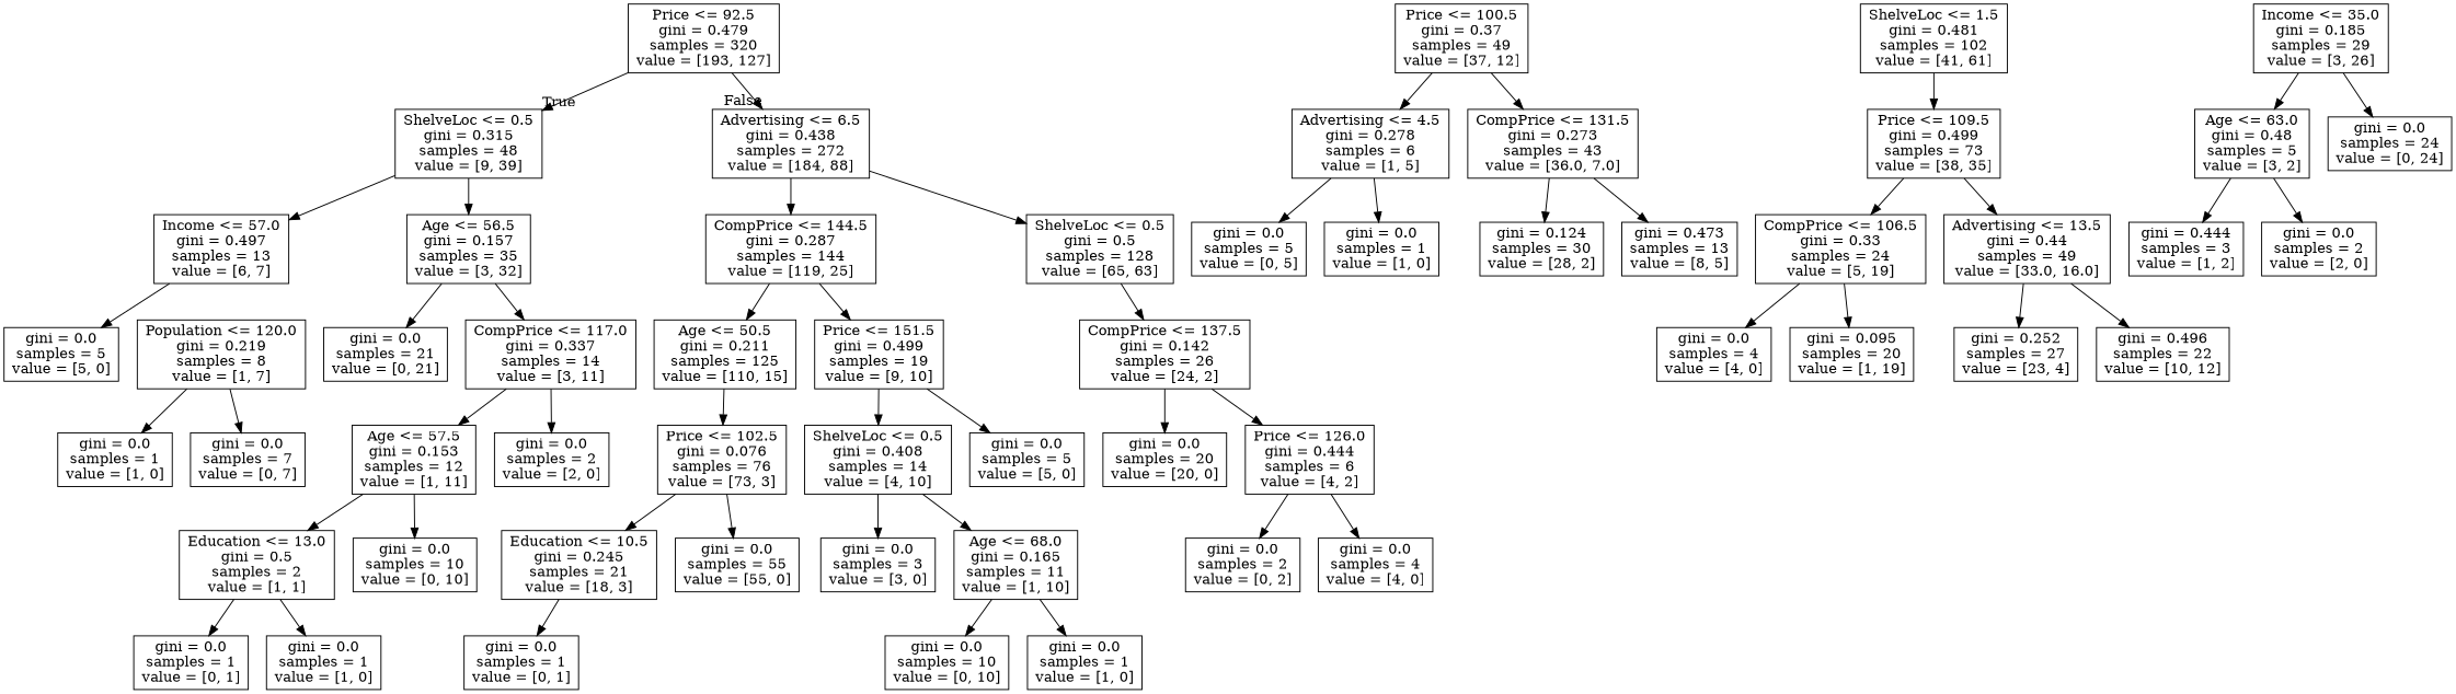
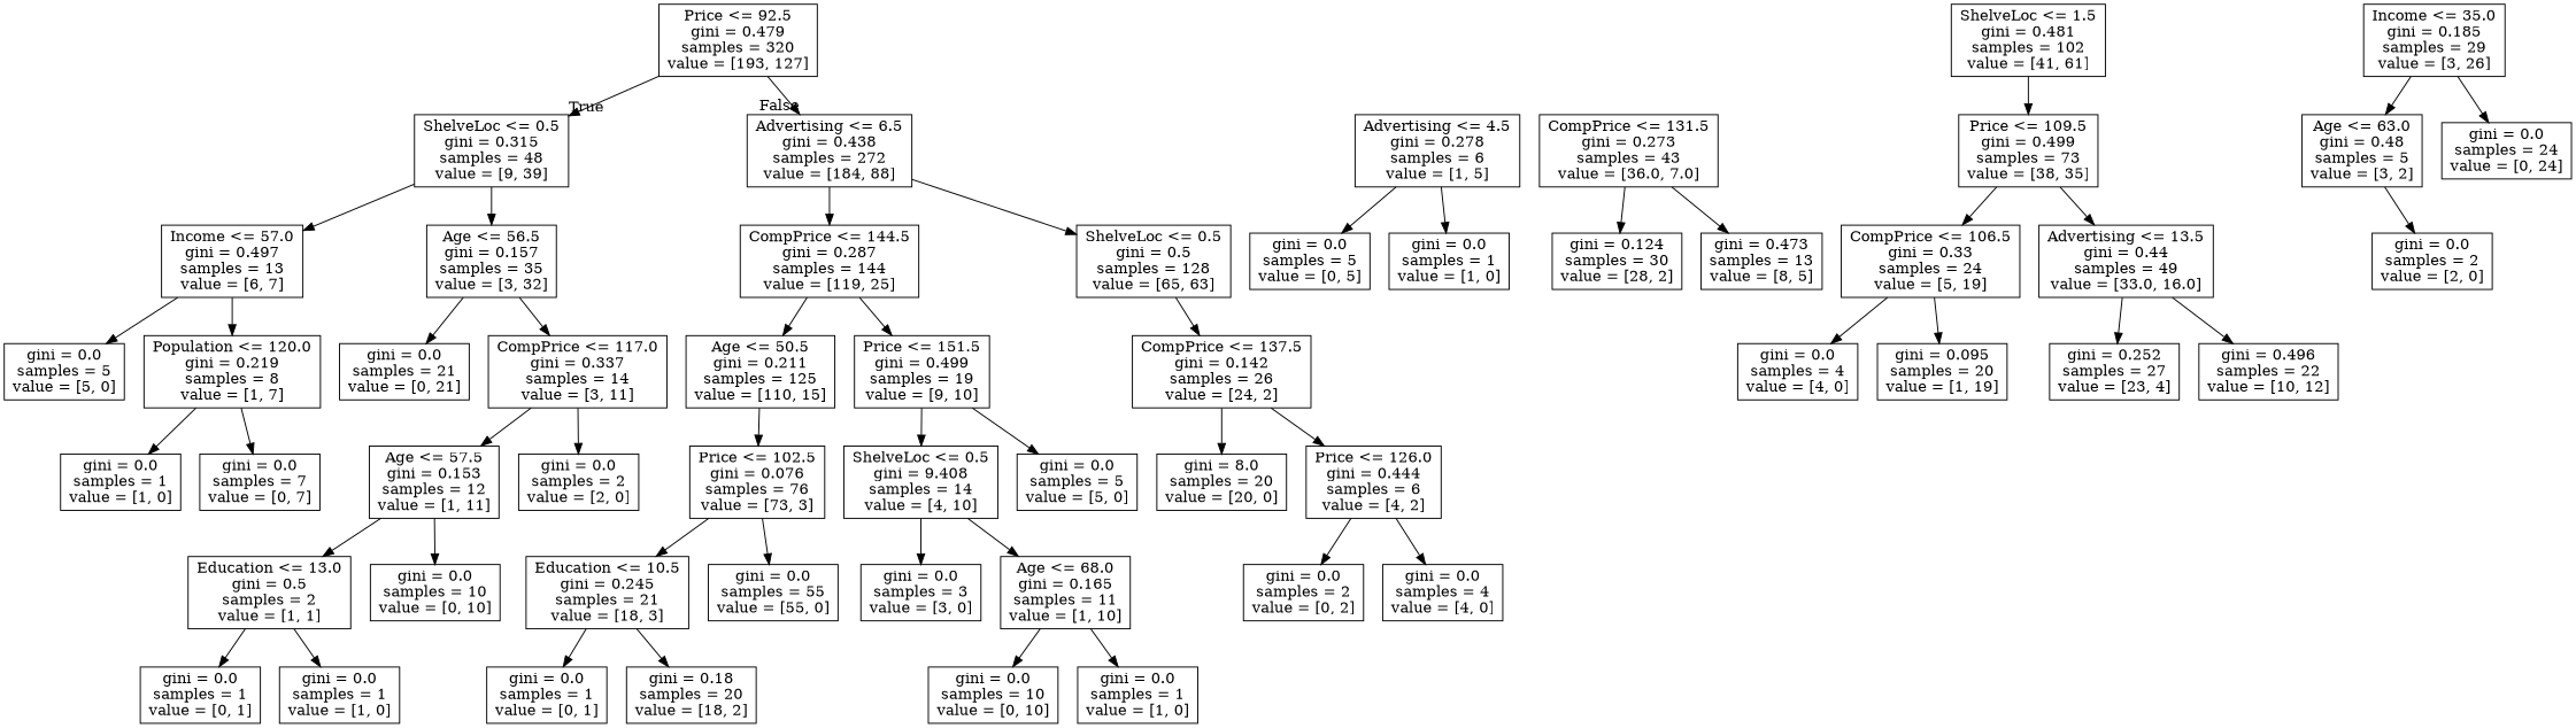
  digraph {
    fontname="DejaVu Serif"
    node [fontname="DejaVu Serif" shape=box]
    edge [fontname="DejaVu Serif"]
    n1 [label="Price <= 92.5\ngini = 0.479\nsamples = 320\nvalue = [193, 127]"]
    n2 [label="ShelveLoc <= 0.5\ngini = 0.315\nsamples = 48\nvalue = [9, 39]"]
    n3 [label="Advertising <= 6.5\ngini = 0.438\nsamples = 272\nvalue = [184, 88]"]
    n4 [label="Income <= 57.0\ngini = 0.497\nsamples = 13\nvalue = [6, 7]"]
    n5 [label="Age <= 56.5\ngini = 0.157\nsamples = 35\nvalue = [3, 32]"]
    n6 [label="CompPrice <= 144.5\ngini = 0.287\nsamples = 144\nvalue = [119, 25]"]
    n7 [label="ShelveLoc <= 0.5\ngini = 0.5\nsamples = 128\nvalue = [65, 63]"]
    n8 [label="gini = 0.0\nsamples = 5\nvalue = [5, 0]"]
    n9 [label="Population <= 120.0\ngini = 0.219\nsamples = 8\nvalue = [1, 7]"]
    n10 [label="gini = 0.0\nsamples = 21\nvalue = [0, 21]"]
    n11 [label="CompPrice <= 117.0\ngini = 0.337\nsamples = 14\nvalue = [3, 11]"]
    n12 [label="gini = 0.0\nsamples = 1\nvalue = [1, 0]"]
    n13 [label="gini = 0.0\nsamples = 7\nvalue = [0, 7]"]
    n14 [label="Age <= 57.5\ngini = 0.153\nsamples = 12\nvalue = [1, 11]"]
    n15 [label="gini = 0.0\nsamples = 2\nvalue = [2, 0]"]
    n16 [label="Education <= 13.0\ngini = 0.5\nsamples = 2\nvalue = [1, 1]"]
    n17 [label="gini = 0.0\nsamples = 10\nvalue = [0, 10]"]
    n18 [label="gini = 0.0\nsamples = 1\nvalue = [0, 1]"]
    n19 [label="gini = 0.0\nsamples = 1\nvalue = [1, 0]"]
    n20 [label="Age <= 50.5\ngini = 0.211\nsamples = 125\nvalue = [110, 15]"]
    n21 [label="Price <= 151.5\ngini = 0.499\nsamples = 19\nvalue = [9, 10]"]
    n22 [label="CompPrice <= 137.5\ngini = 0.142\nsamples = 26\nvalue = [24, 2]"]
    n23 [label="Price <= 102.5\ngini = 0.076\nsamples = 76\nvalue = [73, 3]"]
-   n24 [label="ShelveLoc <= 0.5\ngini = 0.408\nsamples = 14\nvalue = [4, 10]"]
+   n24 [label="ShelveLoc <= 0.5\ngini = 9.408\nsamples = 14\nvalue = [4, 10]"]
    n25 [label="gini = 0.0\nsamples = 5\nvalue = [5, 0]"]
-   n26 [label="Price <= 100.5\ngini = 0.37\nsamples = 49\nvalue = [37, 12]"]
    n27 [label="Advertising <= 4.5\ngini = 0.278\nsamples = 6\nvalue = [1, 5]"]
    n28 [label="CompPrice <= 131.5\ngini = 0.273\nsamples = 43\nvalue = [36.0, 7.0]"]
    n29 [label="Education <= 10.5\ngini = 0.245\nsamples = 21\nvalue = [18, 3]"]
    n30 [label="gini = 0.0\nsamples = 55\nvalue = [55, 0]"]
    n31 [label="gini = 0.0\nsamples = 5\nvalue = [0, 5]"]
    n32 [label="gini = 0.0\nsamples = 1\nvalue = [1, 0]"]
    n33 [label="gini = 0.124\nsamples = 30\nvalue = [28, 2]"]
    n34 [label="gini = 0.473\nsamples = 13\nvalue = [8, 5]"]
    n35 [label="gini = 0.0\nsamples = 1\nvalue = [0, 1]"]
+   n36 [label="gini = 0.18\nsamples = 20\nvalue = [18, 2]"]
    n37 [label="gini = 0.0\nsamples = 3\nvalue = [3, 0]"]
    n38 [label="Age <= 68.0\ngini = 0.165\nsamples = 11\nvalue = [1, 10]"]
    n39 [label="gini = 0.0\nsamples = 10\nvalue = [0, 10]"]
    n40 [label="gini = 0.0\nsamples = 1\nvalue = [1, 0]"]
-   n41 [label="gini = 0.0\nsamples = 20\nvalue = [20, 0]"]
+   n41 [label="gini = 8.0\nsamples = 20\nvalue = [20, 0]"]
    n42 [label="Price <= 126.0\ngini = 0.444\nsamples = 6\nvalue = [4, 2]"]
    n43 [label="ShelveLoc <= 1.5\ngini = 0.481\nsamples = 102\nvalue = [41, 61]"]
    n44 [label="Price <= 109.5\ngini = 0.499\nsamples = 73\nvalue = [38, 35]"]
    n45 [label="gini = 0.0\nsamples = 2\nvalue = [0, 2]"]
    n46 [label="gini = 0.0\nsamples = 4\nvalue = [4, 0]"]
    n47 [label="Income <= 35.0\ngini = 0.185\nsamples = 29\nvalue = [3, 26]"]
    n48 [label="Age <= 63.0\ngini = 0.48\nsamples = 5\nvalue = [3, 2]"]
    n49 [label="gini = 0.0\nsamples = 24\nvalue = [0, 24]"]
    n50 [label="CompPrice <= 106.5\ngini = 0.33\nsamples = 24\nvalue = [5, 19]"]
    n51 [label="Advertising <= 13.5\ngini = 0.44\nsamples = 49\nvalue = [33.0, 16.0]"]
-   n52 [label="gini = 0.444\nsamples = 3\nvalue = [1, 2]"]
    n53 [label="gini = 0.0\nsamples = 2\nvalue = [2, 0]"]
    n54 [label="gini = 0.0\nsamples = 4\nvalue = [4, 0]"]
    n55 [label="gini = 0.095\nsamples = 20\nvalue = [1, 19]"]
    n56 [label="gini = 0.252\nsamples = 27\nvalue = [23, 4]"]
    n57 [label="gini = 0.496\nsamples = 22\nvalue = [10, 12]"]
    n1 -> n2 [headlabel=True labelangle=45 labeldistance=2.5]
    n1 -> n3 [headlabel=False labelangle=-45 labeldistance=2.5]
    n2 -> n4
    n2 -> n5
    n3 -> n6
    n3 -> n7
    n4 -> n8
+   n4 -> n9
    n5 -> n10
    n5 -> n11
    n6 -> n20
    n6 -> n21
    n7 -> n22
    n9 -> n12
    n9 -> n13
    n11 -> n14
    n11 -> n15
    n14 -> n16
    n14 -> n17
    n16 -> n18
    n16 -> n19
    n20 -> n23
    n21 -> n24
    n21 -> n25
    n22 -> n41
    n22 -> n42
    n23 -> n29
    n23 -> n30
    n24 -> n37
    n24 -> n38
-   n26 -> n27
-   n26 -> n28
    n27 -> n31
    n27 -> n32
    n28 -> n33
    n28 -> n34
    n29 -> n35
+   n29 -> n36
    n38 -> n39
    n38 -> n40
    n42 -> n45
    n42 -> n46
    n43 -> n44
    n44 -> n50
    n44 -> n51
    n47 -> n48
    n47 -> n49
-   n48 -> n52
    n48 -> n53
    n50 -> n54
    n50 -> n55
    n51 -> n56
    n51 -> n57
  }
